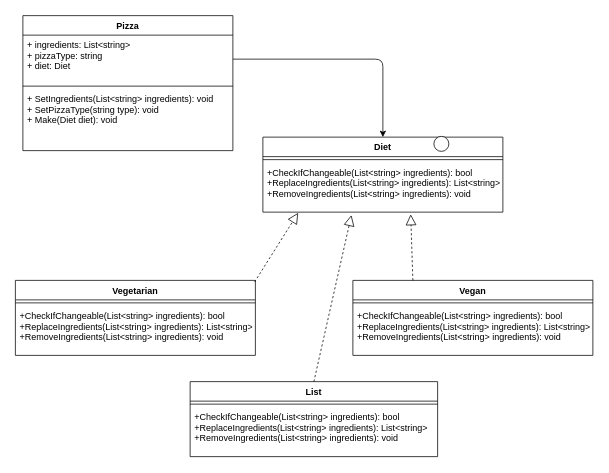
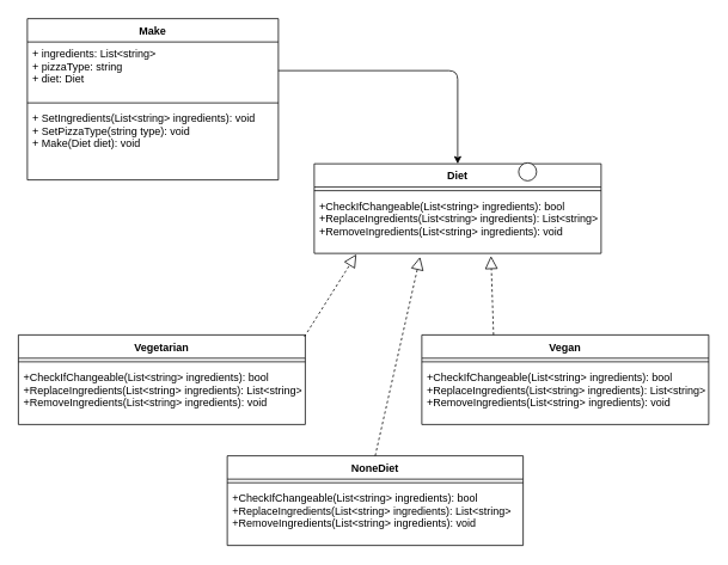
  <mxCell id="0" />
  <mxCell id="1" parent="0" />
- <mxCell id="2" value="Pizza" style="swimlane;fontStyle=1;align=center;verticalAlign=top;childLayout=stackLayout;horizontal=1;startSize=26;horizontalStack=0;resizeParent=1;resizeParentMax=0;resizeLast=0;collapsible=1;marginBottom=0;" parent="1" vertex="1"><mxGeometry x="30" y="20" width="280" height="180" as="geometry" /></mxCell>
+ <mxCell id="2" value="Make" style="swimlane;fontStyle=1;align=center;verticalAlign=top;childLayout=stackLayout;horizontal=1;startSize=26;horizontalStack=0;resizeParent=1;resizeParentMax=0;resizeLast=0;collapsible=1;marginBottom=0;" parent="1" vertex="1"><mxGeometry x="30" y="20" width="280" height="180" as="geometry" /></mxCell>
  <mxCell id="3" value="+ ingredients: List&lt;string&gt;&#10;+ pizzaType: string&#10;+ diet: Diet" style="text;strokeColor=none;fillColor=none;align=left;verticalAlign=top;spacingLeft=4;spacingRight=4;overflow=hidden;rotatable=0;points=[[0,0.5],[1,0.5]];portConstraint=eastwest;" parent="2" vertex="1"><mxGeometry y="26" width="280" height="64" as="geometry" /></mxCell>
  <mxCell id="4" value="" style="line;strokeWidth=1;fillColor=none;align=left;verticalAlign=middle;spacingTop=-1;spacingLeft=3;spacingRight=3;rotatable=0;labelPosition=right;points=[];portConstraint=eastwest;" parent="2" vertex="1"><mxGeometry y="90" width="280" height="8" as="geometry" /></mxCell>
  <mxCell id="5" value="+ SetIngredients(List&lt;string&gt; ingredients): void&#10;+ SetPizzaType(string type): void&#10;+ Make(Diet diet): void" style="text;strokeColor=none;fillColor=none;align=left;verticalAlign=top;spacingLeft=4;spacingRight=4;overflow=hidden;rotatable=0;points=[[0,0.5],[1,0.5]];portConstraint=eastwest;" parent="2" vertex="1"><mxGeometry y="98" width="280" height="82" as="geometry" /></mxCell>
  <mxCell id="6" value="Diet" style="swimlane;fontStyle=1;align=center;verticalAlign=top;childLayout=stackLayout;horizontal=1;startSize=26;horizontalStack=0;resizeParent=1;resizeParentMax=0;resizeLast=0;collapsible=1;marginBottom=0;" parent="1" vertex="1"><mxGeometry x="350" y="182" width="320" height="100" as="geometry" /></mxCell>
  <mxCell id="7" value="" style="line;strokeWidth=1;fillColor=none;align=left;verticalAlign=middle;spacingTop=-1;spacingLeft=3;spacingRight=3;rotatable=0;labelPosition=right;points=[];portConstraint=eastwest;" parent="6" vertex="1"><mxGeometry y="26" width="320" height="8" as="geometry" /></mxCell>
  <mxCell id="8" value="+CheckIfChangeable(List&lt;string&gt; ingredients): bool&#10;+ReplaceIngredients(List&lt;string&gt; ingredients): List&lt;string&gt;&#10;+RemoveIngredients(List&lt;string&gt; ingredients): void" style="text;strokeColor=none;fillColor=none;align=left;verticalAlign=top;spacingLeft=4;spacingRight=4;overflow=hidden;rotatable=0;points=[[0,0.5],[1,0.5]];portConstraint=eastwest;" parent="6" vertex="1"><mxGeometry y="34" width="320" height="66" as="geometry" /></mxCell>
  <mxCell id="9" value="" style="ellipse;whiteSpace=wrap;html=1;aspect=fixed;verticalAlign=top;" parent="1" vertex="1"><mxGeometry x="578" y="181" width="20" height="20" as="geometry" /></mxCell>
  <mxCell id="10" value="" style="endArrow=classic;html=1;entryX=0.5;entryY=0;entryDx=0;entryDy=0;exitX=1;exitY=0.5;exitDx=0;exitDy=0;" parent="1" source="3" target="6" edge="1"><mxGeometry width="50" height="50" relative="1" as="geometry"><mxPoint x="30" y="351" as="sourcePoint" /><mxPoint x="80" y="301" as="targetPoint" /><Array as="points"><mxPoint x="510" y="78" /></Array></mxGeometry></mxCell>
  <mxCell id="11" value="Vegetarian" style="swimlane;fontStyle=1;align=center;verticalAlign=top;childLayout=stackLayout;horizontal=1;startSize=26;horizontalStack=0;resizeParent=1;resizeParentMax=0;resizeLast=0;collapsible=1;marginBottom=0;" parent="1" vertex="1"><mxGeometry x="20" y="373" width="320" height="100" as="geometry" /></mxCell>
  <mxCell id="12" value="" style="line;strokeWidth=1;fillColor=none;align=left;verticalAlign=middle;spacingTop=-1;spacingLeft=3;spacingRight=3;rotatable=0;labelPosition=right;points=[];portConstraint=eastwest;" parent="11" vertex="1"><mxGeometry y="26" width="320" height="8" as="geometry" /></mxCell>
  <mxCell id="13" value="+CheckIfChangeable(List&lt;string&gt; ingredients): bool&#10;+ReplaceIngredients(List&lt;string&gt; ingredients): List&lt;string&gt;&#10;+RemoveIngredients(List&lt;string&gt; ingredients): void" style="text;strokeColor=none;fillColor=none;align=left;verticalAlign=top;spacingLeft=4;spacingRight=4;overflow=hidden;rotatable=0;points=[[0,0.5],[1,0.5]];portConstraint=eastwest;" parent="11" vertex="1"><mxGeometry y="34" width="320" height="66" as="geometry" /></mxCell>
  <mxCell id="14" value="" style="endArrow=block;dashed=1;endFill=0;endSize=12;html=1;exitX=0.997;exitY=0.02;exitDx=0;exitDy=0;exitPerimeter=0;entryX=0.147;entryY=1.015;entryDx=0;entryDy=0;entryPerimeter=0;" parent="1" source="11" target="8" edge="1"><mxGeometry width="160" relative="1" as="geometry"><mxPoint x="238" y="379" as="sourcePoint" /><mxPoint x="317" y="311" as="targetPoint" /></mxGeometry></mxCell>
  <mxCell id="15" value="Vegan&#10;" style="swimlane;fontStyle=1;align=center;verticalAlign=top;childLayout=stackLayout;horizontal=1;startSize=26;horizontalStack=0;resizeParent=1;resizeParentMax=0;resizeLast=0;collapsible=1;marginBottom=0;" parent="1" vertex="1"><mxGeometry x="470" y="373" width="320" height="100" as="geometry" /></mxCell>
  <mxCell id="16" value="" style="line;strokeWidth=1;fillColor=none;align=left;verticalAlign=middle;spacingTop=-1;spacingLeft=3;spacingRight=3;rotatable=0;labelPosition=right;points=[];portConstraint=eastwest;" parent="15" vertex="1"><mxGeometry y="26" width="320" height="8" as="geometry" /></mxCell>
  <mxCell id="17" value="+CheckIfChangeable(List&lt;string&gt; ingredients): bool&#10;+ReplaceIngredients(List&lt;string&gt; ingredients): List&lt;string&gt;&#10;+RemoveIngredients(List&lt;string&gt; ingredients): void" style="text;strokeColor=none;fillColor=none;align=left;verticalAlign=top;spacingLeft=4;spacingRight=4;overflow=hidden;rotatable=0;points=[[0,0.5],[1,0.5]];portConstraint=eastwest;" parent="15" vertex="1"><mxGeometry y="34" width="320" height="66" as="geometry" /></mxCell>
  <mxCell id="18" value="" style="endArrow=block;dashed=1;endFill=0;endSize=12;html=1;entryX=0.616;entryY=1.045;entryDx=0;entryDy=0;exitX=0.25;exitY=0;exitDx=0;exitDy=0;entryPerimeter=0;" parent="1" source="15" target="8" edge="1"><mxGeometry width="160" relative="1" as="geometry"><mxPoint x="118" y="399" as="sourcePoint" /><mxPoint x="526.88" y="312.97" as="targetPoint" /></mxGeometry></mxCell>
- <mxCell id="19" value="List" style="swimlane;fontStyle=1;align=center;verticalAlign=top;childLayout=stackLayout;horizontal=1;startSize=26;horizontalStack=0;resizeParent=1;resizeParentMax=0;resizeLast=0;collapsible=1;marginBottom=0;" parent="1" vertex="1"><mxGeometry x="253" y="508" width="330" height="100" as="geometry" /></mxCell>
+ <mxCell id="19" value="NoneDiet" style="swimlane;fontStyle=1;align=center;verticalAlign=top;childLayout=stackLayout;horizontal=1;startSize=26;horizontalStack=0;resizeParent=1;resizeParentMax=0;resizeLast=0;collapsible=1;marginBottom=0;" parent="1" vertex="1"><mxGeometry x="253" y="508" width="330" height="100" as="geometry" /></mxCell>
  <mxCell id="20" value="" style="line;strokeWidth=1;fillColor=none;align=left;verticalAlign=middle;spacingTop=-1;spacingLeft=3;spacingRight=3;rotatable=0;labelPosition=right;points=[];portConstraint=eastwest;" parent="19" vertex="1"><mxGeometry y="26" width="330" height="8" as="geometry" /></mxCell>
  <mxCell id="21" value="+CheckIfChangeable(List&lt;string&gt; ingredients): bool&#10;+ReplaceIngredients(List&lt;string&gt; ingredients): List&lt;string&gt;&#10;+RemoveIngredients(List&lt;string&gt; ingredients): void" style="text;strokeColor=none;fillColor=none;align=left;verticalAlign=top;spacingLeft=4;spacingRight=4;overflow=hidden;rotatable=0;points=[[0,0.5],[1,0.5]];portConstraint=eastwest;" parent="19" vertex="1"><mxGeometry y="34" width="330" height="66" as="geometry" /></mxCell>
  <mxCell id="22" value="" style="endArrow=block;dashed=1;endFill=0;endSize=12;html=1;exitX=0.5;exitY=0;exitDx=0;exitDy=0;entryX=0.369;entryY=1.061;entryDx=0;entryDy=0;entryPerimeter=0;" parent="1" source="19" target="8" edge="1"><mxGeometry width="160" relative="1" as="geometry"><mxPoint x="287.1" y="418" as="sourcePoint" /><mxPoint x="415" y="312" as="targetPoint" /></mxGeometry></mxCell>
